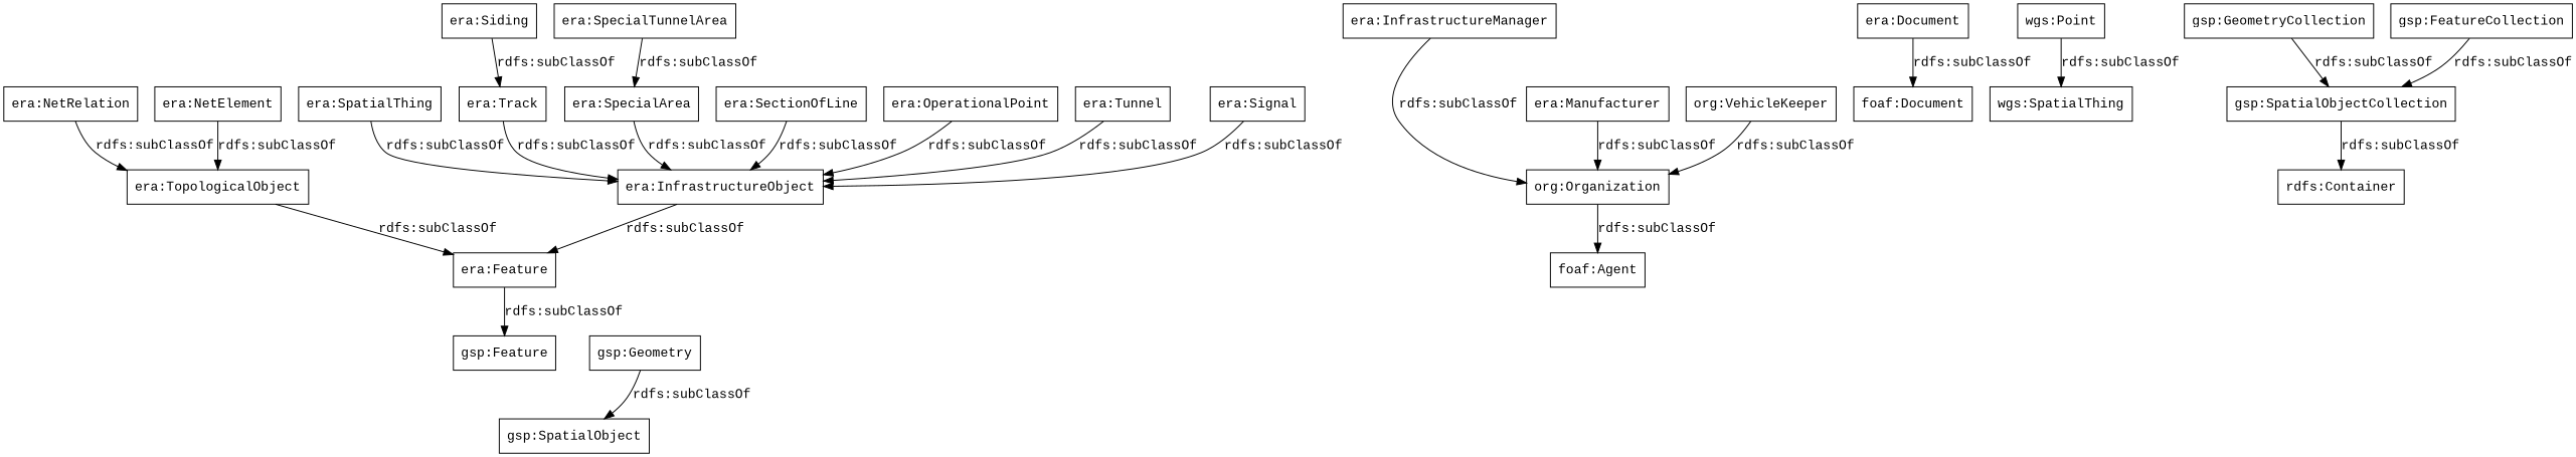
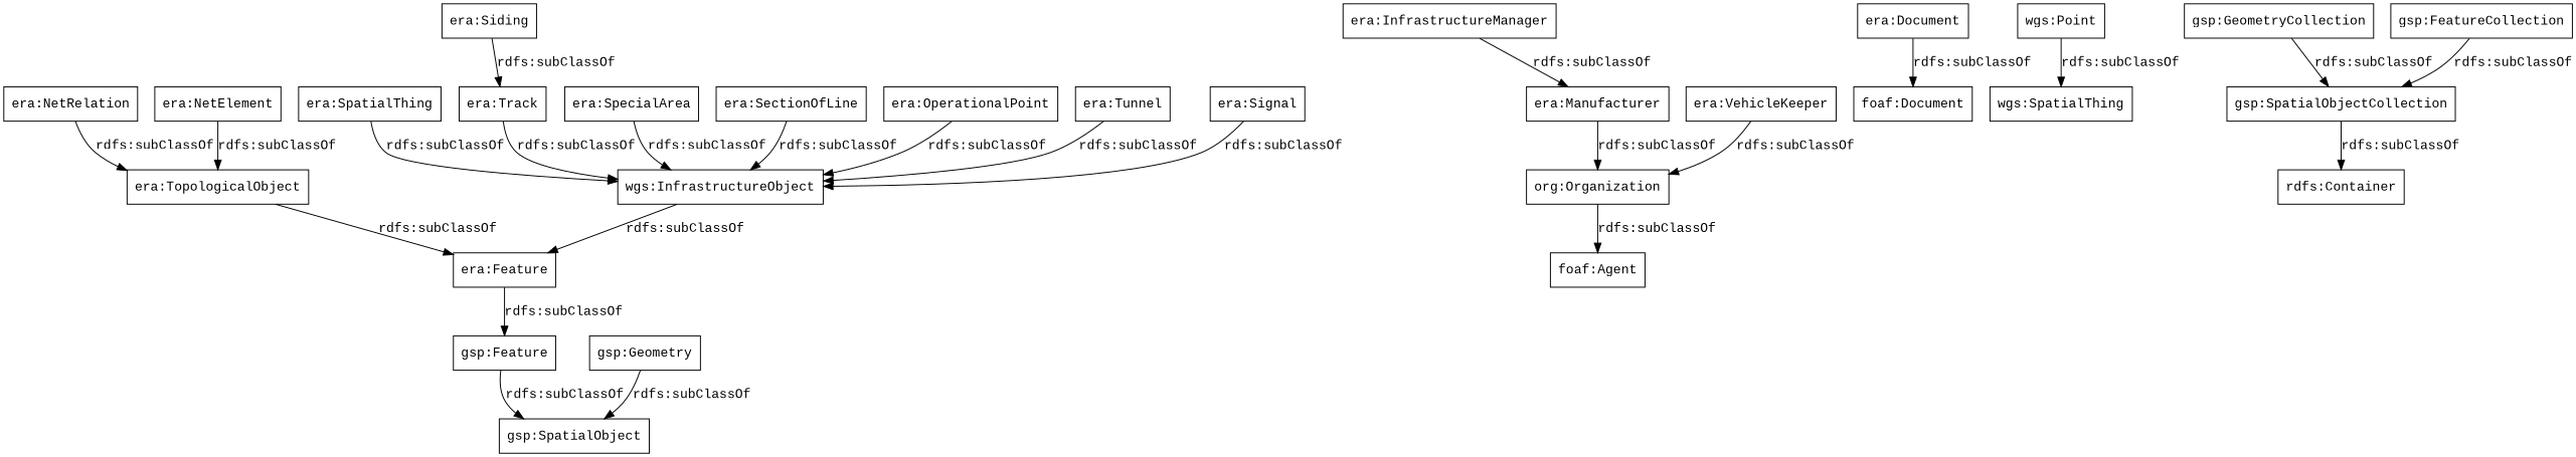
  digraph {
    fontname="Liberation Mono"
    rankdir=TB
    node [color=black fontname="Liberation Mono" shape=rectangle]
    edge [fontname="Liberation Mono"]
    "era:NetRelation"
    "era:TopologicalObject"
    "era:Feature"
    "gsp:Feature"
    "era:Tunnel"
-   "era:InfrastructureObject"
+   "era:InfrastructureObject" [label="wgs:InfrastructureObject"]
    "org:Organization"
    "foaf:Agent"
    "gsp:SpatialObject"
    "era:Signal"
    "era:InfrastructureManager"
    n12 [label="era:SpatialThing"]
    "era:Document"
    "foaf:Document"
    "era:NetElement"
    "era:Siding"
    "era:Track"
    "era:SpecialArea"
    "era:SectionOfLine"
    "gsp:Geometry"
    "wgs:Point"
    "wgs:SpatialThing"
    "era:Manufacturer"
-   "era:SpecialTunnelArea"
    "era:OperationalPoint"
-   "era:VehicleKeeper" [label="org:VehicleKeeper"]
+   "era:VehicleKeeper"
    "gsp:SpatialObjectCollection"
    "rdfs:Container"
    "gsp:GeometryCollection"
    "gsp:FeatureCollection"
    "era:NetRelation" -> "era:TopologicalObject" [label="rdfs:subClassOf"]
    "era:TopologicalObject" -> "era:Feature" [label="rdfs:subClassOf"]
    "era:Feature" -> "gsp:Feature" [label="rdfs:subClassOf"]
+   "gsp:Feature" -> "gsp:SpatialObject" [label="rdfs:subClassOf"]
    "era:Tunnel" -> "era:InfrastructureObject" [label="rdfs:subClassOf"]
    "era:InfrastructureObject" -> "era:Feature" [label="rdfs:subClassOf"]
    "org:Organization" -> "foaf:Agent" [label="rdfs:subClassOf"]
    "era:Signal" -> "era:InfrastructureObject" [label="rdfs:subClassOf"]
-   "era:InfrastructureManager" -> "org:Organization" [label="rdfs:subClassOf"]
+   "era:InfrastructureManager" -> "era:Manufacturer" [label="rdfs:subClassOf"]
    n12 -> "era:InfrastructureObject" [label="rdfs:subClassOf"]
    "era:Document" -> "foaf:Document" [label="rdfs:subClassOf"]
    "era:NetElement" -> "era:TopologicalObject" [label="rdfs:subClassOf"]
    "era:Siding" -> "era:Track" [label="rdfs:subClassOf"]
    "era:Track" -> "era:InfrastructureObject" [label="rdfs:subClassOf"]
    "era:SpecialArea" -> "era:InfrastructureObject" [label="rdfs:subClassOf"]
    "era:SectionOfLine" -> "era:InfrastructureObject" [label="rdfs:subClassOf"]
    "gsp:Geometry" -> "gsp:SpatialObject" [label="rdfs:subClassOf"]
    "wgs:Point" -> "wgs:SpatialThing" [label="rdfs:subClassOf"]
    "era:Manufacturer" -> "org:Organization" [label="rdfs:subClassOf"]
-   "era:SpecialTunnelArea" -> "era:SpecialArea" [label="rdfs:subClassOf"]
    "era:OperationalPoint" -> "era:InfrastructureObject" [label="rdfs:subClassOf"]
    "era:VehicleKeeper" -> "org:Organization" [label="rdfs:subClassOf"]
    "gsp:SpatialObjectCollection" -> "rdfs:Container" [label="rdfs:subClassOf"]
    "gsp:GeometryCollection" -> "gsp:SpatialObjectCollection" [label="rdfs:subClassOf"]
    "gsp:FeatureCollection" -> "gsp:SpatialObjectCollection" [label="rdfs:subClassOf"]
  }
